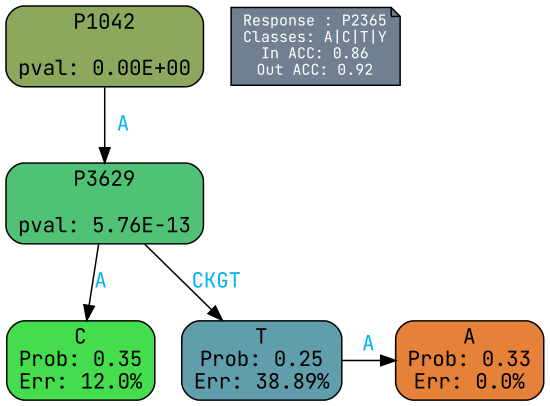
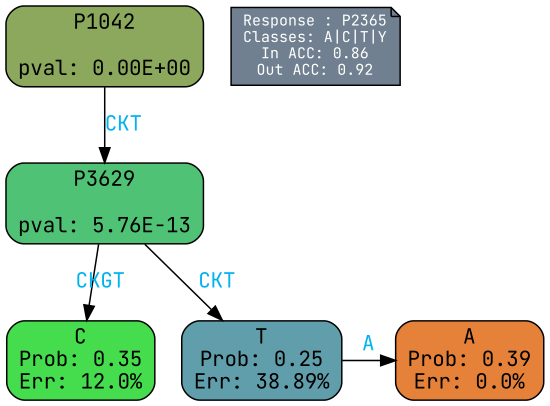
  digraph {
    fontname="JetBrains Mono"
    ranksep=equally
    splines=polylines
    node [color=black fontname="JetBrains Mono" shape=box style="filled, rounded"]
    edge [fontcolor=deepskyblue2 fontname="JetBrains Mono"]
-   n1 [fillcolor="#e58139" label="A\nProb: 0.33\nErr: 0.0%"]
+   n1 [fillcolor="#e58139" label="A\nProb: 0.39\nErr: 0.0%"]
    n2 [fillcolor="#45dc4d" label="C\nProb: 0.35\nErr: 12.0%"]
    n3 [fillcolor="#609eab" label="T\nProb: 0.25\nErr: 38.89%"]
    n4 [align=left fillcolor=slategray fontcolor=white fontsize=10 label="Response : P2365\nClasses: A|C|T|Y\nIn ACC: 0.86\nOut ACC: 0.92\n" shape=note style=filled]
    n5 [fillcolor="#8ba85d" label="P1042\n\npval: 0.00E+00"]
    n6 [fillcolor="#50c275" label="P3629\n\npval: 5.76E-13"]
    subgraph sub_1 {
      rank=same
      n1
      n2
      n3
    }
    subgraph sub_2 {
      rank=same
      n4
      n5
    }
    n3 -> n1 [label=A]
-   n5 -> n6 [label=A]
-   n6 -> n2 [label=A]
-   n6 -> n3 [label=CKGT]
+   n5 -> n6 [label=CKT]
+   n6 -> n2 [label=CKGT]
+   n6 -> n3 [label=CKT]
  }
